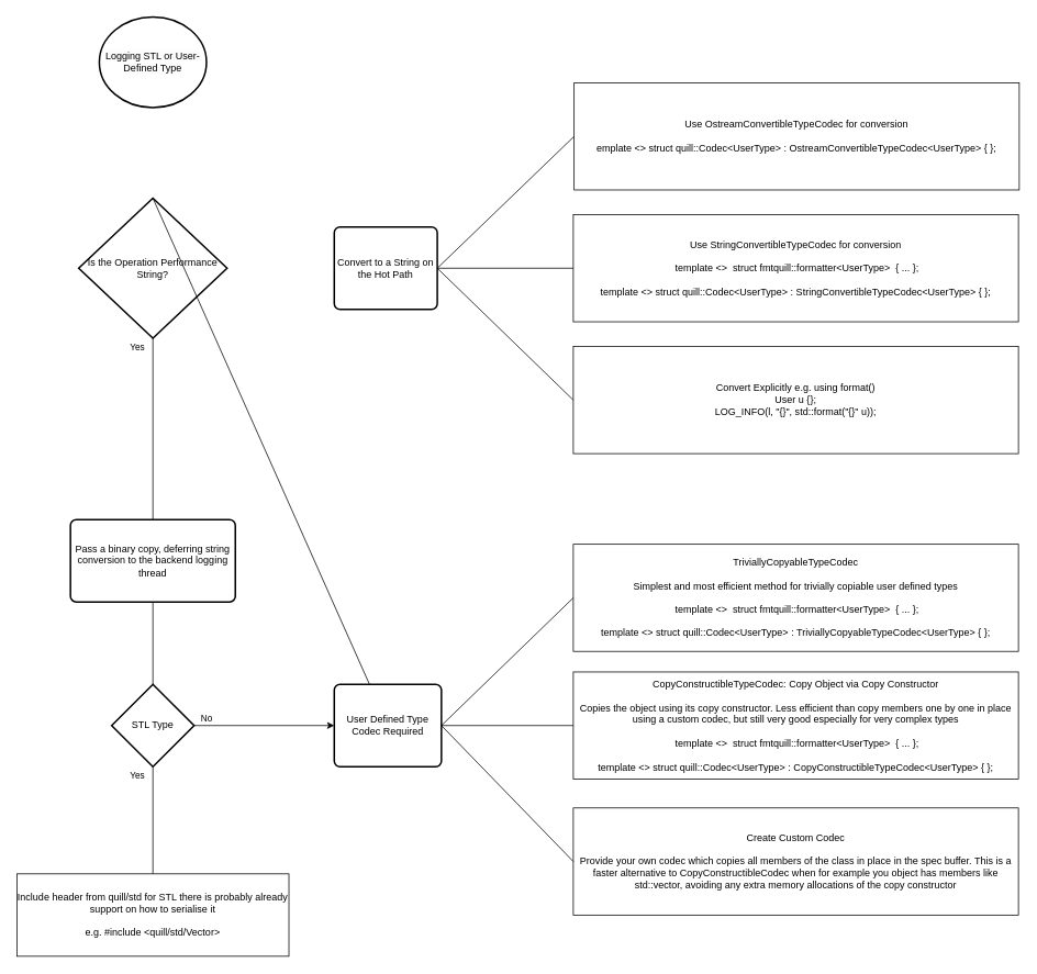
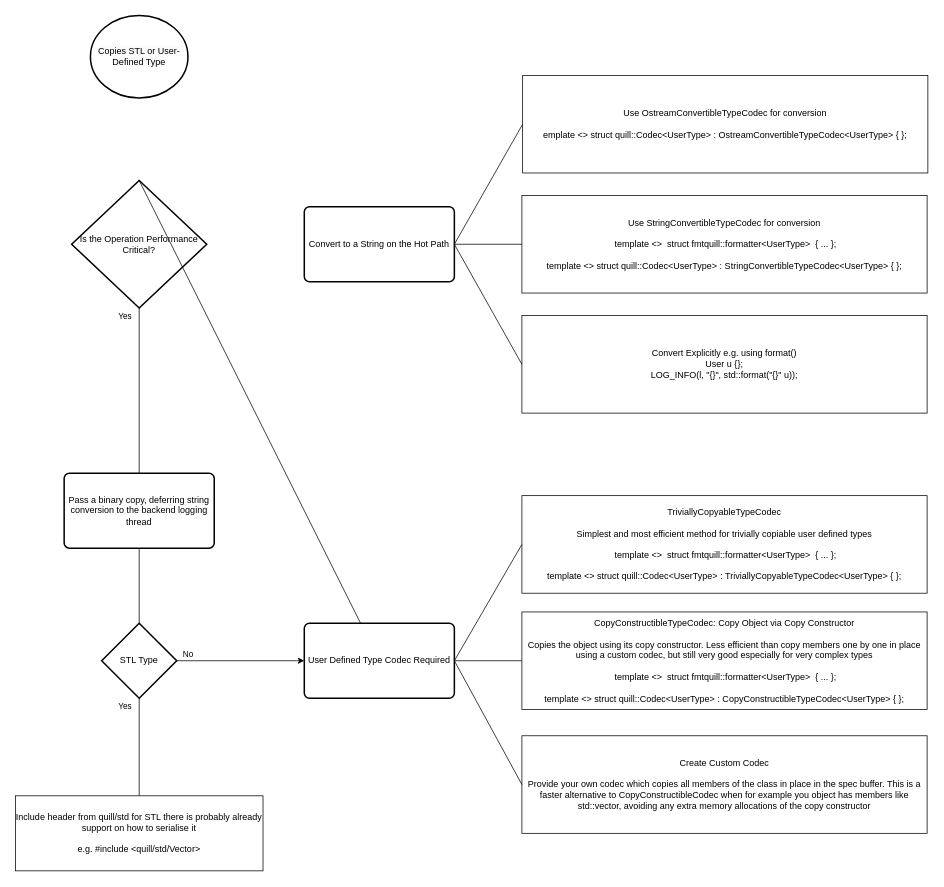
  <mxCell id="0" />
  <mxCell id="1" parent="0" />
- <mxCell id="2" value="Is the Operation Performance String?" style="strokeWidth=2;html=1;shape=mxgraph.flowchart.decision;whiteSpace=wrap;" parent="1" vertex="1"><mxGeometry x="95" y="240" width="180" height="170" as="geometry" /></mxCell>
+ <mxCell id="2" value="Is the Operation Performance Critical?" style="strokeWidth=2;html=1;shape=mxgraph.flowchart.decision;whiteSpace=wrap;" parent="1" vertex="1"><mxGeometry x="95" y="240" width="180" height="170" as="geometry" /></mxCell>
  <mxCell id="3" value="" style="endArrow=none;html=1;rounded=0;exitX=0.5;exitY=0;exitDx=0;exitDy=0;exitPerimeter=0;" parent="1" source="2" target="23" edge="1"><mxGeometry width="50" height="50" relative="1" as="geometry"><mxPoint x="225" y="270" as="sourcePoint" /><mxPoint x="225" y="170" as="targetPoint" /></mxGeometry></mxCell>
- <mxCell id="4" value="Convert to a String on the Hot Path" style="rounded=1;whiteSpace=wrap;html=1;absoluteArcSize=1;arcSize=14;strokeWidth=2;" parent="1" vertex="1"><mxGeometry x="405" y="275" width="125" height="100" as="geometry" /></mxCell>
- <mxCell id="5" value="&lt;span style=&quot;caret-color: rgb(0, 0, 0); color: rgb(0, 0, 0); font-family: Helvetica; font-size: 12px; font-style: normal; font-variant-caps: normal; font-weight: 400; letter-spacing: normal; orphans: auto; text-align: center; text-indent: 0px; text-transform: none; white-space: normal; widows: auto; word-spacing: 0px; -webkit-text-stroke-width: 0px; background-color: rgb(251, 251, 251); text-decoration: none; display: inline !important; float: none;&quot;&gt;Logging STL or User-Defined Type&lt;/span&gt;" style="strokeWidth=2;html=1;shape=mxgraph.flowchart.start_1;whiteSpace=wrap;" parent="1" vertex="1"><mxGeometry x="120" y="20" width="130" height="110" as="geometry" /></mxCell>
+ <mxCell id="4" value="Convert to a String on the Hot Path" style="rounded=1;whiteSpace=wrap;html=1;absoluteArcSize=1;arcSize=14;strokeWidth=2;" parent="1" vertex="1"><mxGeometry x="405" y="275" width="200" height="100" as="geometry" /></mxCell>
+ <mxCell id="5" value="&lt;span style=&quot;caret-color: rgb(0, 0, 0); color: rgb(0, 0, 0); font-family: Helvetica; font-size: 12px; font-style: normal; font-variant-caps: normal; font-weight: 400; letter-spacing: normal; orphans: auto; text-align: center; text-indent: 0px; text-transform: none; white-space: normal; widows: auto; word-spacing: 0px; -webkit-text-stroke-width: 0px; background-color: rgb(251, 251, 251); text-decoration: none; display: inline !important; float: none;&quot;&gt;Copies STL or User-Defined Type&lt;/span&gt;" style="strokeWidth=2;html=1;shape=mxgraph.flowchart.start_1;whiteSpace=wrap;" parent="1" vertex="1"><mxGeometry x="120" y="20" width="130" height="110" as="geometry" /></mxCell>
  <mxCell id="6" value="Use StringConvertibleTypeCodec for conversion&lt;div&gt;&lt;br&gt;&lt;/div&gt;&lt;div&gt;&lt;div&gt;&amp;nbsp;template &amp;lt;&amp;gt; &amp;nbsp;struct fmtquill::formatter&amp;lt;UserType&amp;gt; &amp;nbsp;{ ... };&lt;/div&gt;&lt;div&gt;&amp;nbsp;&lt;/div&gt;&lt;div&gt;template &amp;lt;&amp;gt; struct quill::Codec&amp;lt;UserType&amp;gt; : StringConvertibleTypeCodec&amp;lt;UserType&amp;gt; { };&lt;/div&gt;&lt;/div&gt;" style="rounded=0;whiteSpace=wrap;html=1;" parent="1" vertex="1"><mxGeometry x="695" y="260" width="540" height="130" as="geometry" /></mxCell>
  <mxCell id="7" value="Use OstreamConvertibleTypeCodec for conversion&lt;div&gt;&lt;br&gt;&lt;/div&gt;&lt;div&gt;emplate &amp;lt;&amp;gt; struct quill::Codec&amp;lt;UserType&amp;gt; : OstreamConvertibleTypeCodec&amp;lt;UserType&amp;gt; { };&lt;br&gt;&lt;/div&gt;" style="rounded=0;whiteSpace=wrap;html=1;" parent="1" vertex="1"><mxGeometry x="696" y="100" width="540" height="130" as="geometry" /></mxCell>
  <mxCell id="8" value="Convert Explicitly e.g. using format()&lt;br&gt;&lt;div&gt;User u {};&lt;br&gt;&lt;div&gt;LOG_INFO(l, &quot;{}&quot;, std::format(&quot;{}&quot; u));&lt;/div&gt;&lt;/div&gt;" style="rounded=0;whiteSpace=wrap;html=1;" parent="1" vertex="1"><mxGeometry x="695" y="420" width="540" height="130" as="geometry" /></mxCell>
  <mxCell id="9" value="" style="endArrow=none;html=1;rounded=0;entryX=0;entryY=0.5;entryDx=0;entryDy=0;exitX=1;exitY=0.5;exitDx=0;exitDy=0;" parent="1" source="4" target="7" edge="1"><mxGeometry width="50" height="50" relative="1" as="geometry"><mxPoint x="75" y="270" as="sourcePoint" /><mxPoint x="125" y="220" as="targetPoint" /></mxGeometry></mxCell>
  <mxCell id="10" value="" style="endArrow=none;html=1;rounded=0;entryX=0;entryY=0.5;entryDx=0;entryDy=0;exitX=1;exitY=0.5;exitDx=0;exitDy=0;" parent="1" source="4" target="6" edge="1"><mxGeometry width="50" height="50" relative="1" as="geometry"><mxPoint x="555" y="330" as="sourcePoint" /><mxPoint x="705" y="160" as="targetPoint" /></mxGeometry></mxCell>
  <mxCell id="11" value="" style="endArrow=none;html=1;rounded=0;entryX=0;entryY=0.5;entryDx=0;entryDy=0;exitX=1;exitY=0.5;exitDx=0;exitDy=0;" parent="1" source="4" target="8" edge="1"><mxGeometry width="50" height="50" relative="1" as="geometry"><mxPoint x="555" y="330" as="sourcePoint" /><mxPoint x="705" y="340" as="targetPoint" /></mxGeometry></mxCell>
  <mxCell id="12" value="" style="endArrow=none;html=1;rounded=0;exitX=0.5;exitY=1;exitDx=0;exitDy=0;exitPerimeter=0;entryX=0.5;entryY=0;entryDx=0;entryDy=0;" parent="1" source="2" target="14" edge="1"><mxGeometry width="50" height="50" relative="1" as="geometry"><mxPoint x="285" y="330" as="sourcePoint" /><mxPoint x="225" y="530" as="targetPoint" /></mxGeometry></mxCell>
  <mxCell id="13" value="Yes" style="edgeLabel;html=1;align=center;verticalAlign=middle;resizable=1;points=[];movable=1;rotatable=1;deletable=1;editable=1;locked=0;connectable=1;" parent="12" vertex="1" connectable="0"><mxGeometry relative="1" as="geometry"><mxPoint x="-20" y="-100" as="offset" /></mxGeometry></mxCell>
  <mxCell id="14" value="Pass a binary copy, deferring string conversion to the backend logging thread" style="rounded=1;whiteSpace=wrap;html=1;absoluteArcSize=1;arcSize=14;strokeWidth=2;" parent="1" vertex="1"><mxGeometry x="85" y="630" width="200" height="100" as="geometry" /></mxCell>
  <mxCell id="15" value="TriviallyCopyableTypeCodec&lt;div&gt;&lt;br&gt;&lt;div&gt;Simplest and most efficient method for trivially copiable user defined types&lt;/div&gt;&lt;/div&gt;&lt;div&gt;&lt;br&gt;&lt;/div&gt;&lt;div&gt;&amp;nbsp;template &amp;lt;&amp;gt; &amp;nbsp;struct fmtquill::formatter&amp;lt;UserType&amp;gt; &amp;nbsp;{ ... };&lt;/div&gt;&lt;div&gt;&amp;nbsp;&lt;/div&gt;&lt;div&gt;template &amp;lt;&amp;gt; struct quill::Codec&amp;lt;UserType&amp;gt; : TriviallyCopyableTypeCodec&amp;lt;UserType&amp;gt; { };&lt;br&gt;&lt;/div&gt;" style="rounded=0;whiteSpace=wrap;html=1;" parent="1" vertex="1"><mxGeometry x="695" y="660" width="540" height="130" as="geometry" /></mxCell>
  <mxCell id="16" value="STL Type" style="strokeWidth=2;html=1;shape=mxgraph.flowchart.decision;whiteSpace=wrap;" parent="1" vertex="1"><mxGeometry x="135" y="830" width="100" height="100" as="geometry" /></mxCell>
  <mxCell id="17" value="" style="endArrow=none;html=1;rounded=0;exitX=0.5;exitY=1;exitDx=0;exitDy=0;entryX=0.5;entryY=0;entryDx=0;entryDy=0;entryPerimeter=0;" parent="1" source="14" target="16" edge="1"><mxGeometry width="50" height="50" relative="1" as="geometry"><mxPoint x="234.5" y="670" as="sourcePoint" /><mxPoint x="185" y="750" as="targetPoint" /></mxGeometry></mxCell>
  <mxCell id="18" value="" style="endArrow=none;html=1;rounded=0;exitX=0.5;exitY=1;exitDx=0;exitDy=0;exitPerimeter=0;entryX=0.5;entryY=0;entryDx=0;entryDy=0;" parent="1" source="16" target="20" edge="1"><mxGeometry width="50" height="50" relative="1" as="geometry"><mxPoint x="325" y="820" as="sourcePoint" /><mxPoint x="375" y="790" as="targetPoint" /></mxGeometry></mxCell>
  <mxCell id="19" value="Yes" style="edgeLabel;html=1;align=center;verticalAlign=middle;resizable=1;points=[];movable=1;rotatable=1;deletable=1;editable=1;locked=0;connectable=1;" parent="18" vertex="1" connectable="0"><mxGeometry relative="1" as="geometry"><mxPoint x="-20" y="-55" as="offset" /></mxGeometry></mxCell>
  <mxCell id="20" value="Include header from quill/std for STL there is probably already support on how to serialise it&lt;div&gt;&lt;br&gt;&lt;/div&gt;&lt;div&gt;e.g. #include &amp;lt;quill/std/Vector&amp;gt;&lt;/div&gt;" style="rounded=0;whiteSpace=wrap;html=1;" parent="1" vertex="1"><mxGeometry x="20" y="1060" width="330" height="100" as="geometry" /></mxCell>
  <mxCell id="21" value="" style="endArrow=classic;html=1;rounded=0;exitX=1;exitY=0.5;exitDx=0;exitDy=0;exitPerimeter=0;entryX=0;entryY=0.5;entryDx=0;entryDy=0;" parent="1" source="16" target="23" edge="1"><mxGeometry width="50" height="50" relative="1" as="geometry"><mxPoint x="244.5" y="680" as="sourcePoint" /><mxPoint x="425" y="790" as="targetPoint" /></mxGeometry></mxCell>
  <mxCell id="22" value="No" style="edgeLabel;html=1;align=center;verticalAlign=middle;resizable=1;points=[];movable=1;rotatable=1;deletable=1;editable=1;locked=0;connectable=1;" parent="1" vertex="1" connectable="0"><mxGeometry x="249" y="870" as="geometry" /></mxCell>
- <mxCell id="23" value="User Defined Type Codec Required" style="rounded=1;whiteSpace=wrap;html=1;absoluteArcSize=1;arcSize=14;strokeWidth=2;" parent="1" vertex="1"><mxGeometry x="405" y="830" width="130" height="100" as="geometry" /></mxCell>
+ <mxCell id="23" value="User Defined Type Codec Required" style="rounded=1;whiteSpace=wrap;html=1;absoluteArcSize=1;arcSize=14;strokeWidth=2;" parent="1" vertex="1"><mxGeometry x="405" y="830" width="200" height="100" as="geometry" /></mxCell>
  <mxCell id="24" value="" style="endArrow=none;html=1;rounded=0;entryX=0;entryY=0.5;entryDx=0;entryDy=0;exitX=1;exitY=0.5;exitDx=0;exitDy=0;" parent="1" source="23" target="15" edge="1"><mxGeometry width="50" height="50" relative="1" as="geometry"><mxPoint x="555" y="330" as="sourcePoint" /><mxPoint x="705" y="160" as="targetPoint" /></mxGeometry></mxCell>
  <mxCell id="25" value="CopyConstructibleTypeCodec: Copy Object via Copy Constructor&lt;div&gt;&lt;br&gt;&lt;div&gt;Copies the object using its copy constructor. Less efficient than copy members one by one in place using a custom codec, but still very good especially for very complex types&lt;/div&gt;&lt;/div&gt;&lt;div&gt;&lt;br&gt;&lt;/div&gt;&lt;div&gt;&lt;div&gt;&amp;nbsp;template &amp;lt;&amp;gt; &amp;nbsp;struct fmtquill::formatter&amp;lt;UserType&amp;gt; &amp;nbsp;{ ... };&lt;/div&gt;&lt;div&gt;&amp;nbsp;&lt;/div&gt;&lt;div&gt;template &amp;lt;&amp;gt; struct quill::Codec&amp;lt;UserType&amp;gt; : CopyConstructibleTypeCodec&amp;lt;UserType&amp;gt; { };&lt;/div&gt;&lt;/div&gt;" style="rounded=0;whiteSpace=wrap;html=1;" parent="1" vertex="1"><mxGeometry x="695" y="815" width="540" height="130" as="geometry" /></mxCell>
  <mxCell id="26" value="&lt;div&gt;Create Custom Codec&lt;/div&gt;&lt;div&gt;&lt;br&gt;&lt;/div&gt;Provide your own codec which copies all members of the class in place in the spec buffer. This is a faster alternative to CopyConstructibleCodec when for example you object has members like std::vector, avoiding any extra memory allocations of the copy constructor" style="rounded=0;whiteSpace=wrap;html=1;" parent="1" vertex="1"><mxGeometry x="695" y="980" width="540" height="130" as="geometry" /></mxCell>
  <mxCell id="27" value="" style="endArrow=none;html=1;rounded=0;entryX=0;entryY=0.5;entryDx=0;entryDy=0;exitX=1;exitY=0.5;exitDx=0;exitDy=0;" parent="1" source="23" target="25" edge="1"><mxGeometry width="50" height="50" relative="1" as="geometry"><mxPoint x="495" y="800" as="sourcePoint" /><mxPoint x="705" y="730" as="targetPoint" /></mxGeometry></mxCell>
  <mxCell id="28" value="" style="endArrow=none;html=1;rounded=0;entryX=0;entryY=0.5;entryDx=0;entryDy=0;exitX=1;exitY=0.5;exitDx=0;exitDy=0;" parent="1" source="23" target="26" edge="1"><mxGeometry width="50" height="50" relative="1" as="geometry"><mxPoint x="495" y="800" as="sourcePoint" /><mxPoint x="705" y="910" as="targetPoint" /></mxGeometry></mxCell>
